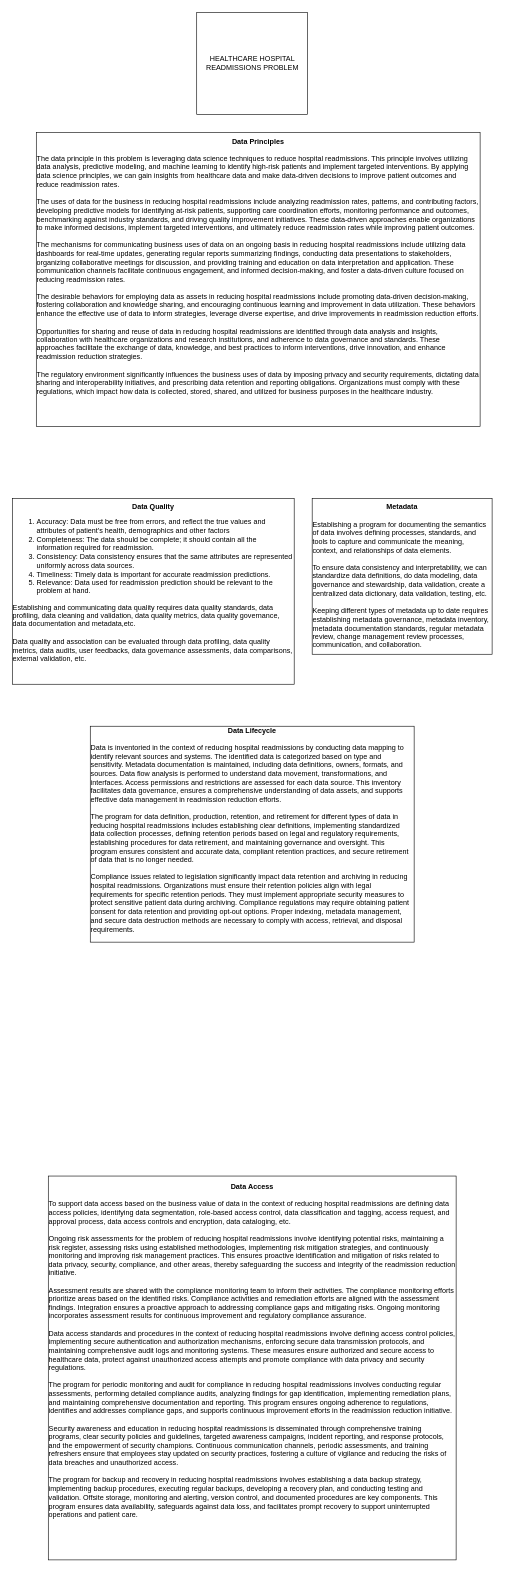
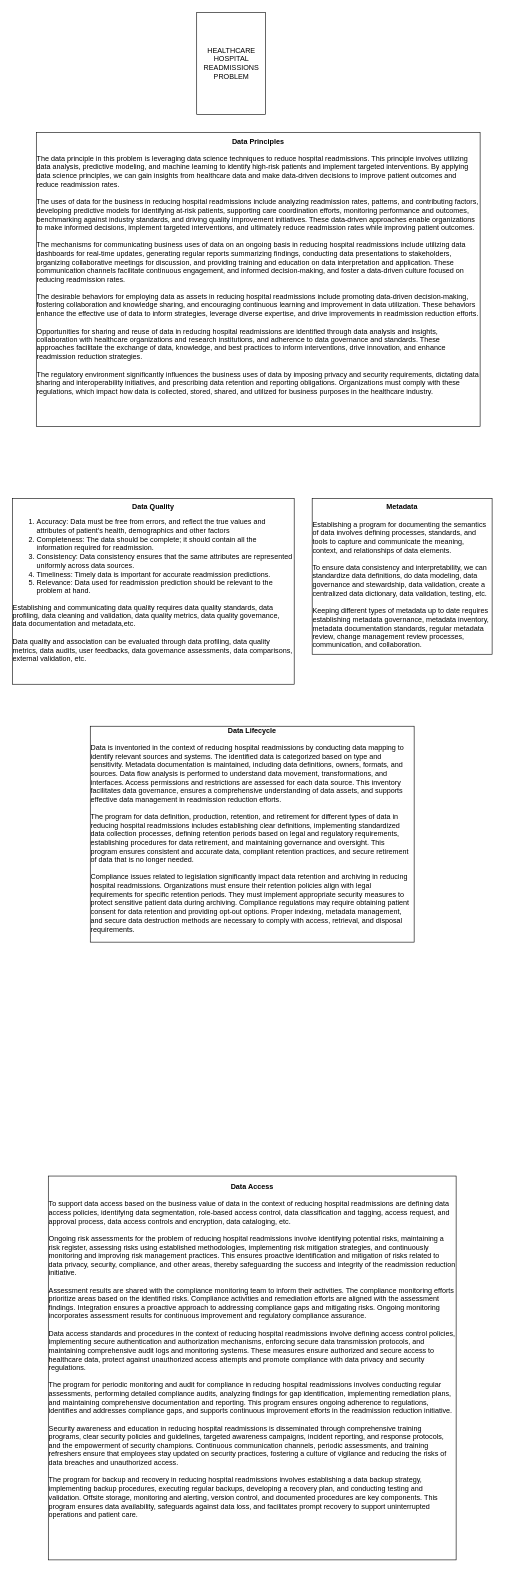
  <mxCell id="0" />
  <mxCell id="1" parent="0" />
- <mxCell id="2" value="HEALTHCARE HOSPITAL READMISSIONS PROBLEM" style="rounded=0;whiteSpace=wrap;html=1;" vertex="1" parent="1"><mxGeometry x="327.5" y="20" width="185" height="170" as="geometry" /></mxCell>
+ <mxCell id="2" value="HEALTHCARE HOSPITAL READMISSIONS PROBLEM" style="rounded=0;whiteSpace=wrap;html=1;" vertex="1" parent="1"><mxGeometry x="327.5" y="20" width="115" height="170" as="geometry" /></mxCell>
  <mxCell id="3" value="&lt;b&gt;Data Principles&lt;br&gt;&lt;/b&gt;&lt;br&gt;&lt;div style=&quot;text-align: left;&quot;&gt;&lt;span style=&quot;background-color: initial;&quot;&gt;The data principle in this problem is leveraging data science techniques to reduce hospital readmissions. This principle involves utilizing data analysis, predictive modeling, and machine learning to identify high-risk patients and implement targeted interventions.&amp;nbsp;By applying data science principles, we can gain insights from healthcare data and make data-driven decisions to improve patient outcomes and reduce readmission rates.&lt;/span&gt;&lt;/div&gt;&lt;div style=&quot;text-align: left;&quot;&gt;&lt;span style=&quot;background-color: initial;&quot;&gt;&lt;br&gt;&lt;/span&gt;&lt;/div&gt;&lt;div style=&quot;text-align: left;&quot;&gt;The uses of data for the business in reducing hospital readmissions include analyzing readmission rates, patterns, and contributing factors, developing predictive models for identifying at-risk patients, supporting care coordination efforts, monitoring performance and outcomes, benchmarking against industry standards, and driving quality improvement initiatives. These data-driven approaches enable organizations to make informed decisions, implement targeted interventions, and ultimately reduce readmission rates while improving patient outcomes.&lt;span style=&quot;background-color: initial;&quot;&gt;&lt;br&gt;&lt;/span&gt;&lt;/div&gt;&lt;div style=&quot;text-align: left;&quot;&gt;&lt;br&gt;&lt;/div&gt;&lt;div style=&quot;text-align: left;&quot;&gt;The mechanisms for communicating business uses of data on an ongoing basis in reducing hospital readmissions include utilizing data dashboards for real-time updates, generating regular reports summarizing findings, conducting data presentations to stakeholders, organizing collaborative meetings for discussion, and providing training and education on data interpretation and application. These communication channels facilitate continuous engagement, and informed decision-making, and foster a data-driven culture focused on reducing readmission rates.&lt;br&gt;&lt;/div&gt;&lt;div style=&quot;text-align: left;&quot;&gt;&lt;br&gt;&lt;/div&gt;&lt;div style=&quot;text-align: left;&quot;&gt;The desirable behaviors for employing data as assets in reducing hospital readmissions include promoting data-driven decision-making, fostering collaboration and knowledge sharing, and encouraging continuous learning and improvement in data utilization. These behaviors enhance the effective use of data to inform strategies, leverage diverse expertise, and drive improvements in readmission reduction efforts.&lt;br&gt;&lt;/div&gt;&lt;div style=&quot;text-align: left;&quot;&gt;&lt;br&gt;&lt;/div&gt;&lt;div style=&quot;text-align: left;&quot;&gt;Opportunities for sharing and reuse of data in reducing hospital readmissions are identified through data analysis and insights, collaboration with healthcare organizations and research institutions, and adherence to data governance and standards. These approaches facilitate the exchange of data, knowledge, and best practices to inform interventions, drive innovation, and enhance readmission reduction strategies.&lt;/div&gt;&lt;div style=&quot;text-align: left;&quot;&gt;&lt;br&gt;&lt;/div&gt;&lt;div style=&quot;text-align: left;&quot;&gt;The regulatory environment significantly influences the business uses of data by imposing privacy and security requirements, dictating data sharing and interoperability initiatives, and prescribing data retention and reporting obligations. Organizations must comply with these regulations, which impact how data is collected, stored, shared, and utilized for business purposes in the healthcare industry.&lt;br&gt;&lt;/div&gt;&lt;div style=&quot;text-align: left;&quot;&gt;&lt;br&gt;&lt;/div&gt;&lt;div style=&quot;text-align: left;&quot;&gt;&lt;br&gt;&lt;/div&gt;&lt;div style=&quot;text-align: left;&quot;&gt;&lt;span style=&quot;background-color: initial;&quot;&gt;&lt;br&gt;&lt;/span&gt;&lt;/div&gt;" style="rounded=0;whiteSpace=wrap;html=1;" vertex="1" parent="1"><mxGeometry x="60" y="220" width="740" height="490" as="geometry" /></mxCell>
  <mxCell id="4" value="&lt;b&gt;Data Quality&lt;/b&gt;&lt;br&gt;&lt;ol&gt;&lt;li style=&quot;text-align: left;&quot;&gt;Accuracy: Data must be free from errors, and reflect the true values and attributes of patient's health, demographics and other factors&lt;/li&gt;&lt;li style=&quot;text-align: left;&quot;&gt;Completeness: The data should be complete; it should contain all the information required for readmission.&lt;/li&gt;&lt;li style=&quot;text-align: left;&quot;&gt;Consistency: Data consistency ensures that the same attributes are represented uniformly across data sources.&lt;/li&gt;&lt;li style=&quot;text-align: left;&quot;&gt;Timeliness: Timely data is important for accurate readmission predictions.&lt;/li&gt;&lt;li style=&quot;text-align: left;&quot;&gt;Relevance: Data used for readmission prediction should be relevant to the problem at hand.&lt;/li&gt;&lt;/ol&gt;&lt;div style=&quot;text-align: left;&quot;&gt;Establishing and communicating data quality requires data quality standards, data profiling, data cleaning and validation, data quality metrics, data quality governance, data documentation and metadata,etc.&lt;/div&gt;&lt;div style=&quot;text-align: left;&quot;&gt;&lt;br&gt;&lt;/div&gt;&lt;div style=&quot;text-align: left;&quot;&gt;Data quality and association can be evaluated through data profiling, data quality metrics, data audits, user feedbacks, data governance assessments, data comparisons, external validation, etc.&lt;/div&gt;&lt;div style=&quot;text-align: left;&quot;&gt;&lt;br&gt;&lt;/div&gt;&lt;div style=&quot;text-align: left;&quot;&gt;&lt;br&gt;&lt;/div&gt;" style="rounded=0;whiteSpace=wrap;html=1;" vertex="1" parent="1"><mxGeometry x="20" y="830" width="470" height="310" as="geometry" /></mxCell>
  <mxCell id="5" value="&lt;b&gt;Metadata&lt;/b&gt;&lt;br&gt;&lt;br&gt;&lt;div style=&quot;text-align: left;&quot;&gt;&lt;span style=&quot;background-color: initial;&quot;&gt;Establishing a program for documenting the semantics of data involves defining processes, standards, and tools to capture and communicate the meaning, context, and relationships of data elements.&lt;br&gt;&lt;br&gt;To ensure data consistency and interpretability, we can standardize data definitions, do data modeling, data governance and stewardship, data validation, create a centralized data dictionary, data validation, testing, etc.&lt;/span&gt;&lt;/div&gt;&lt;div style=&quot;text-align: left;&quot;&gt;&lt;span style=&quot;background-color: initial;&quot;&gt;&lt;br&gt;&lt;/span&gt;&lt;/div&gt;&lt;div style=&quot;text-align: left;&quot;&gt;&lt;span style=&quot;background-color: initial;&quot;&gt;Keeping different types of metadata up to date requires establishing metadata governance, metadata inventory, metadata documentation standards, regular metadata review, change management review processes, communication, and collaboration.&lt;/span&gt;&lt;/div&gt;" style="rounded=0;whiteSpace=wrap;html=1;" vertex="1" parent="1"><mxGeometry x="520" y="830" width="300" height="260" as="geometry" /></mxCell>
  <mxCell id="6" value="&lt;b&gt;Data Access&lt;/b&gt;&lt;br&gt;&lt;br&gt;&lt;div style=&quot;text-align: left;&quot;&gt;To support data access based on the business value of data in the context of reducing hospital readmissions are defining data access policies, identifying data segmentation, role-based access control, data classification and tagging, access request, and approval process, data access controls and encryption, data cataloging, etc.&lt;/div&gt;&lt;div style=&quot;text-align: left;&quot;&gt;&lt;br&gt;&lt;/div&gt;&lt;div style=&quot;text-align: left;&quot;&gt;Ongoing risk assessments for the problem of reducing hospital readmissions involve identifying potential risks, maintaining a risk register, assessing risks using established methodologies, implementing risk mitigation strategies, and continuously monitoring and improving risk management practices. This ensures proactive identification and mitigation of risks related to data privacy, security, compliance, and other areas, thereby safeguarding the success and integrity of the readmission reduction initiative.&lt;br&gt;&lt;/div&gt;&lt;div style=&quot;text-align: left;&quot;&gt;&lt;br&gt;&lt;/div&gt;&lt;div style=&quot;text-align: left;&quot;&gt;Assessment results are shared with the compliance monitoring team to inform their activities. The compliance monitoring efforts prioritize areas based on the identified risks. Compliance activities and remediation efforts are aligned with the assessment findings. Integration ensures a proactive approach to addressing compliance gaps and mitigating risks. Ongoing monitoring incorporates assessment results for continuous improvement and regulatory compliance assurance.&lt;br&gt;&lt;/div&gt;&lt;div style=&quot;text-align: left;&quot;&gt;&lt;br&gt;&lt;/div&gt;&lt;div style=&quot;text-align: left;&quot;&gt;Data access standards and procedures in the context of reducing hospital readmissions involve defining access control policies, implementing secure authentication and authorization mechanisms, enforcing secure data transmission protocols, and maintaining comprehensive audit logs and monitoring systems. These measures ensure authorized and secure access to healthcare data, protect against unauthorized access attempts and promote compliance with data privacy and security regulations.&lt;br&gt;&lt;/div&gt;&lt;div style=&quot;text-align: left;&quot;&gt;&lt;br&gt;&lt;/div&gt;&lt;div style=&quot;text-align: left;&quot;&gt;The program for periodic monitoring and audit for compliance in reducing hospital readmissions involves conducting regular assessments, performing detailed compliance audits, analyzing findings for gap identification, implementing remediation plans, and maintaining comprehensive documentation and reporting. This program ensures ongoing adherence to regulations, identifies and addresses compliance gaps, and supports continuous improvement efforts in the readmission reduction initiative.&lt;br&gt;&lt;/div&gt;&lt;div style=&quot;text-align: left;&quot;&gt;&lt;br&gt;&lt;/div&gt;&lt;div style=&quot;text-align: left;&quot;&gt;Security awareness and education in reducing hospital readmissions is disseminated through comprehensive training programs, clear security policies and guidelines, targeted awareness campaigns, incident reporting, and response protocols, and the empowerment of security champions. Continuous communication channels, periodic assessments, and training refreshers ensure that employees stay updated on security practices, fostering a culture of vigilance and reducing the risks of data breaches and unauthorized access.&lt;br&gt;&lt;/div&gt;&lt;div style=&quot;text-align: left;&quot;&gt;&lt;br&gt;&lt;/div&gt;&lt;div style=&quot;text-align: left;&quot;&gt;The program for backup and recovery in reducing hospital readmissions involves establishing a data backup strategy, implementing backup procedures, executing regular backups, developing a recovery plan, and conducting testing and validation. Offsite storage, monitoring and alerting, version control, and documented procedures are key components. This program ensures data availability, safeguards against data loss, and facilitates prompt recovery to support uninterrupted operations and patient care.&lt;br&gt;&lt;/div&gt;&lt;div style=&quot;text-align: left;&quot;&gt;&lt;br&gt;&lt;/div&gt;&lt;div style=&quot;text-align: left;&quot;&gt;&lt;br&gt;&lt;/div&gt;&lt;div style=&quot;text-align: left;&quot;&gt;&lt;br&gt;&lt;/div&gt;&lt;div style=&quot;text-align: left;&quot;&gt;&lt;br&gt;&lt;/div&gt;" style="rounded=0;whiteSpace=wrap;html=1;" vertex="1" parent="1"><mxGeometry x="80" y="1960" width="680" height="640" as="geometry" /></mxCell>
  <mxCell id="7" value="&lt;b&gt;Data Lifecycle&lt;/b&gt;&lt;br&gt;&lt;br&gt;&lt;div style=&quot;text-align: left;&quot;&gt;Data is inventoried in the context of reducing hospital readmissions by conducting data mapping to identify relevant sources and systems. The identified data is categorized based on type and sensitivity. Metadata documentation is maintained, including data definitions, owners, formats, and sources. Data flow analysis is performed to understand data movement, transformations, and interfaces. Access permissions and restrictions are assessed for each data source. This inventory facilitates data governance, ensures a comprehensive understanding of data assets, and supports effective data management in readmission reduction efforts.&lt;b&gt;&lt;br&gt;&lt;/b&gt;&lt;/div&gt;&lt;div style=&quot;text-align: left;&quot;&gt;&lt;br&gt;&lt;/div&gt;&lt;div style=&quot;text-align: left;&quot;&gt;The program for data definition, production, retention, and retirement for different types of data in reducing hospital readmissions includes establishing clear definitions, implementing standardized data collection processes, defining retention periods based on legal and regulatory requirements, establishing procedures for data retirement, and maintaining governance and oversight. This program ensures consistent and accurate data, compliant retention practices, and secure retirement of data that is no longer needed.&lt;br&gt;&lt;/div&gt;&lt;div style=&quot;text-align: left;&quot;&gt;&lt;br&gt;&lt;/div&gt;&lt;div style=&quot;text-align: left;&quot;&gt;Compliance issues related to legislation significantly impact data retention and archiving in reducing hospital readmissions. Organizations must ensure their retention policies align with legal requirements for specific retention periods. They must implement appropriate security measures to protect sensitive patient data during archiving. Compliance regulations may require obtaining patient consent for data retention and providing opt-out options. Proper indexing, metadata management, and secure data destruction methods are necessary to comply with access, retrieval, and disposal requirements.&lt;br&gt;&lt;/div&gt;&lt;div style=&quot;text-align: left;&quot;&gt;&lt;br&gt;&lt;/div&gt;" style="rounded=0;whiteSpace=wrap;html=1;" vertex="1" parent="1"><mxGeometry x="150" y="1210" width="540" height="360" as="geometry" /></mxCell>
